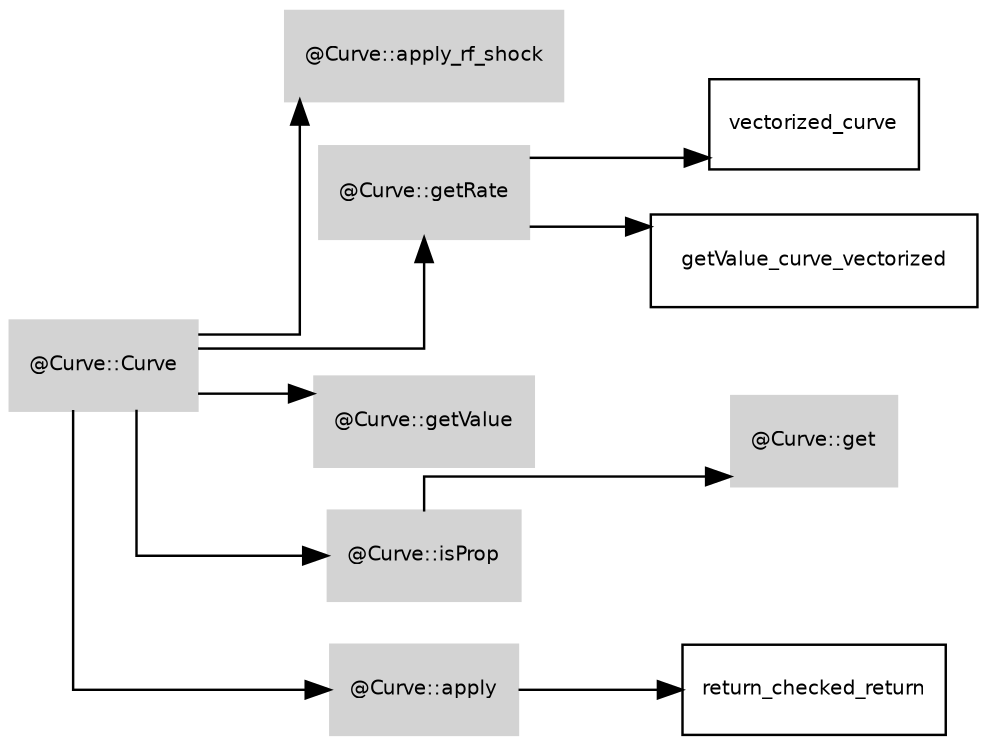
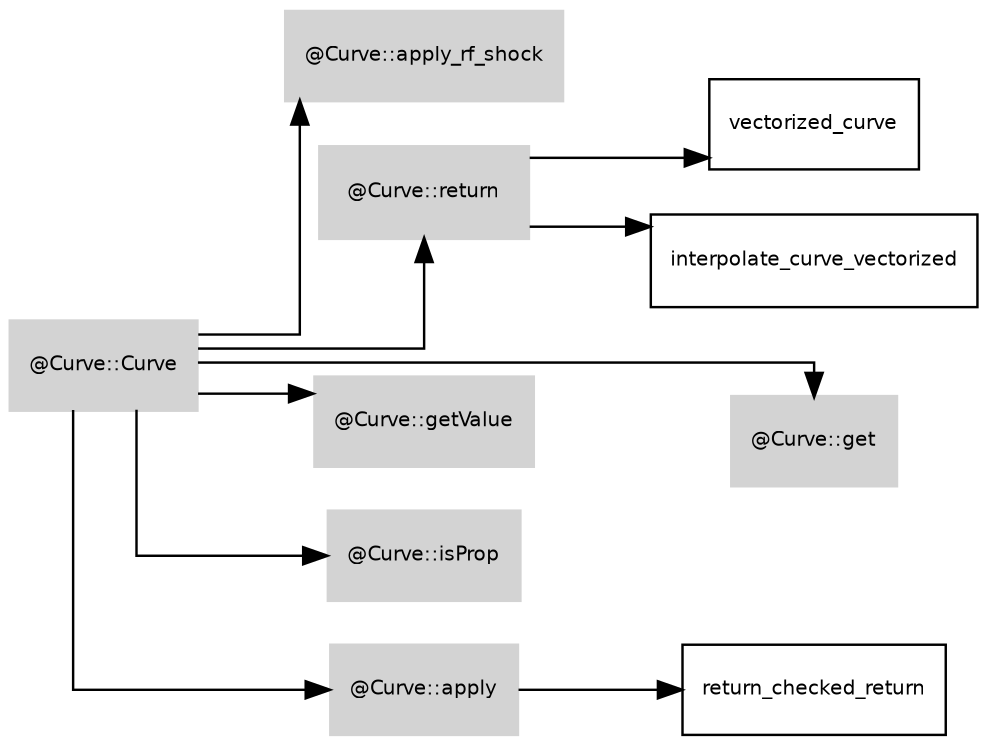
  digraph {
    fontname="Bitstream Vera Sans"
    fontsize=8
    rankdir=LR
    splines=ortho
    node [color=lightgrey fontname="Bitstream Vera Sans" fontsize=8 shape=record style=filled]
    edge [fontname="Bitstream Vera Sans" fontsize=8]
    "@Curve::Curve"
    "@Curve::apply_rf_shock"
    "@Curve::get"
-   "@Curve::getRate"
+   "@Curve::getRate" [label="@Curve::return"]
    "@Curve::getValue"
    "@Curve::isProp"
    n7 [label="@Curve::apply"]
    n8 [label=vectorized_curve color="" style=""]
-   interpolate_curve_vectorized [label=getValue_curve_vectorized color="" style=""]
+   interpolate_curve_vectorized [color="" style=""]
    n10 [label=return_checked_return color="" style=""]
    subgraph sub_1 {
      label="@Curve"
      style=filled
      "@Curve::Curve"
      "@Curve::apply_rf_shock"
      "@Curve::get"
      "@Curve::getRate"
      "@Curve::getValue"
      "@Curve::isProp"
      n7
    }
    "@Curve::Curve" -> "@Curve::apply_rf_shock"
-   "@Curve::isProp" -> "@Curve::get"
+   "@Curve::Curve" -> "@Curve::get"
    "@Curve::Curve" -> "@Curve::getRate"
    "@Curve::Curve" -> "@Curve::getValue"
    "@Curve::Curve" -> "@Curve::isProp"
    "@Curve::Curve" -> n7
    "@Curve::getRate" -> n8
    "@Curve::getRate" -> interpolate_curve_vectorized
    n7 -> n10
  }
